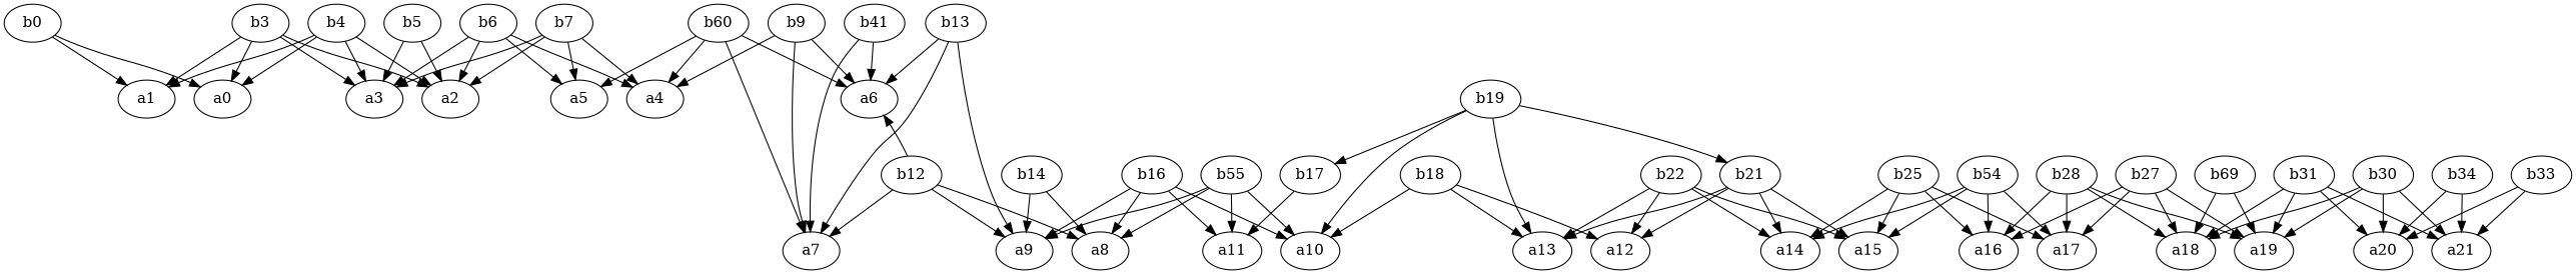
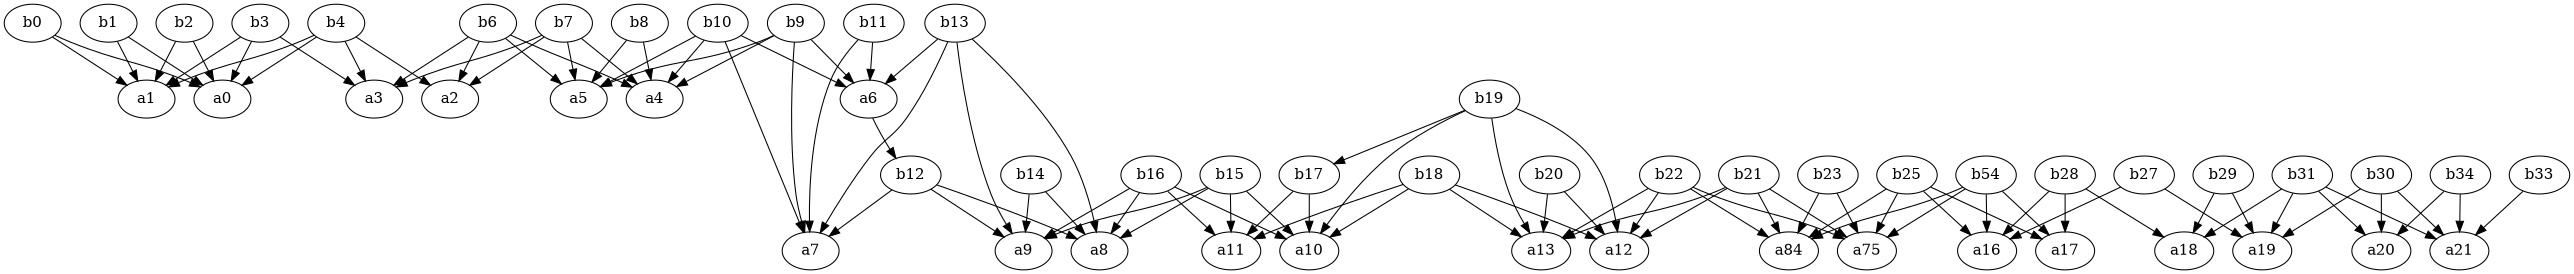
  digraph {
    b0
    a0
    a1
+   b1
+   b2
    b3
    a2
    a3
    b4
-   b5
    b6
    a4
    a5
    b7
+   b8
    b9
    a6
    a7
-   b10 [label=b60]
-   b11 [label=b41]
+   b10
+   b11
    b12
    a8
    a9
    b13
    b14
-   b15 [label=b55]
+   b15
    a10
    a11
    b16
    b17
    b18
    a12
    a13
    b19
+   b20
    b21
-   a14
-   a15
+   a14 [label=a84]
+   a15 [label=a75]
    b22
+   b23
    n41 [label=b54]
    a16
    a17
    b25
    b27
    a18
    a19
    b28
-   b29 [label=b69]
+   b29
    b30
    a20
    a21
    b31
    b33
    b34
    b0 -> a0
    b0 -> a1
+   b1 -> a0
+   b1 -> a1
+   b2 -> a0
+   b2 -> a1
    b3 -> a0
    b3 -> a1
-   b3 -> a2
    b3 -> a3
    b4 -> a0
    b4 -> a1
    b4 -> a2
    b4 -> a3
-   b5 -> a2
-   b5 -> a3
    b6 -> a2
    b6 -> a3
    b6 -> a4
    b6 -> a5
    b7 -> a2
    b7 -> a3
    b7 -> a4
    b7 -> a5
+   b8 -> a4
+   b8 -> a5
    b9 -> a4
+   b9 -> a5
    b9 -> a6
    b9 -> a7
    b10 -> a4
    b10 -> a5
    b10 -> a6
    b10 -> a7
    b11 -> a6
    b11 -> a7
-   b12 -> a6
+   a6 -> b12
    b12 -> a7
    b12 -> a8
    b12 -> a9
    b13 -> a6
    b13 -> a7
+   b13 -> a8
    b13 -> a9
    b14 -> a8
    b14 -> a9
    b15 -> a8
    b15 -> a9
    b15 -> a10
    b15 -> a11
    b16 -> a8
    b16 -> a9
    b16 -> a10
    b16 -> a11
+   b17 -> a10
    b17 -> a11
    b18 -> a10
+   b18 -> a11
    b18 -> a12
    b18 -> a13
    b19 -> a10
    b19 -> b17
-   b19 -> b21
+   b19 -> a12
    b19 -> a13
+   b20 -> a12
+   b20 -> a13
    b21 -> a12
    b21 -> a13
    b21 -> a14
    b21 -> a15
    b22 -> a12
    b22 -> a13
    b22 -> a14
    b22 -> a15
+   b23 -> a14
+   b23 -> a15
    n41 -> a14
    n41 -> a15
    n41 -> a16
    n41 -> a17
    b25 -> a14
    b25 -> a15
    b25 -> a16
    b25 -> a17
    b27 -> a16
-   b27 -> a17
-   b27 -> a18
    b27 -> a19
    b28 -> a16
    b28 -> a17
    b28 -> a18
-   b28 -> a19
    b29 -> a18
    b29 -> a19
-   b30 -> a18
    b30 -> a19
    b30 -> a20
    b30 -> a21
    b31 -> a18
    b31 -> a19
    b31 -> a20
    b31 -> a21
-   b33 -> a20
    b33 -> a21
    b34 -> a20
    b34 -> a21
  }
